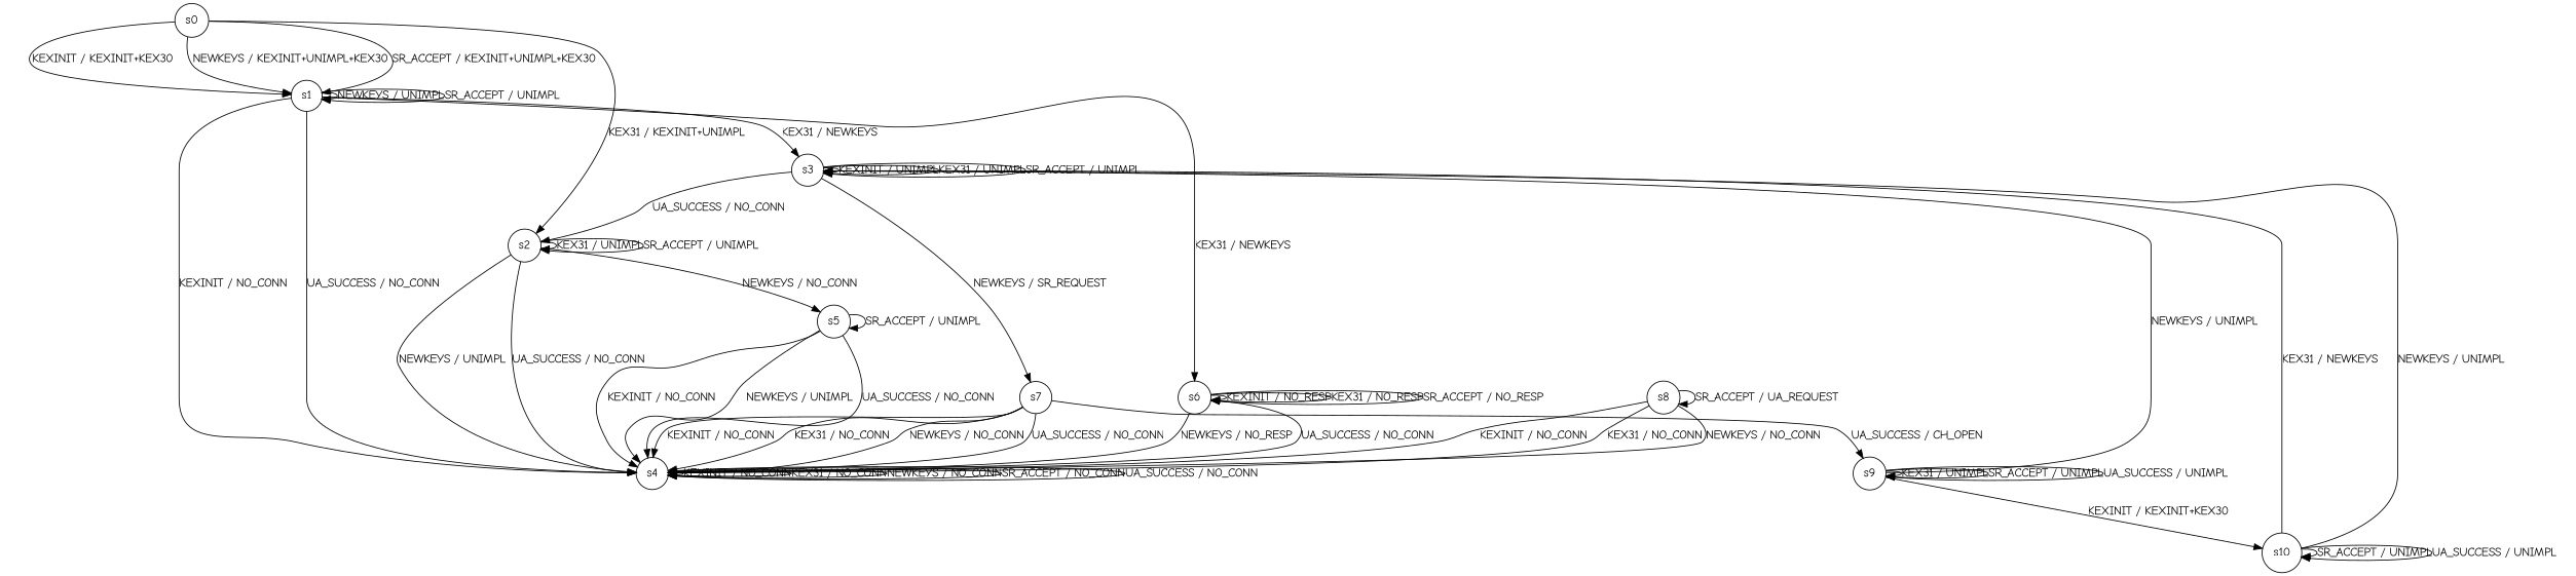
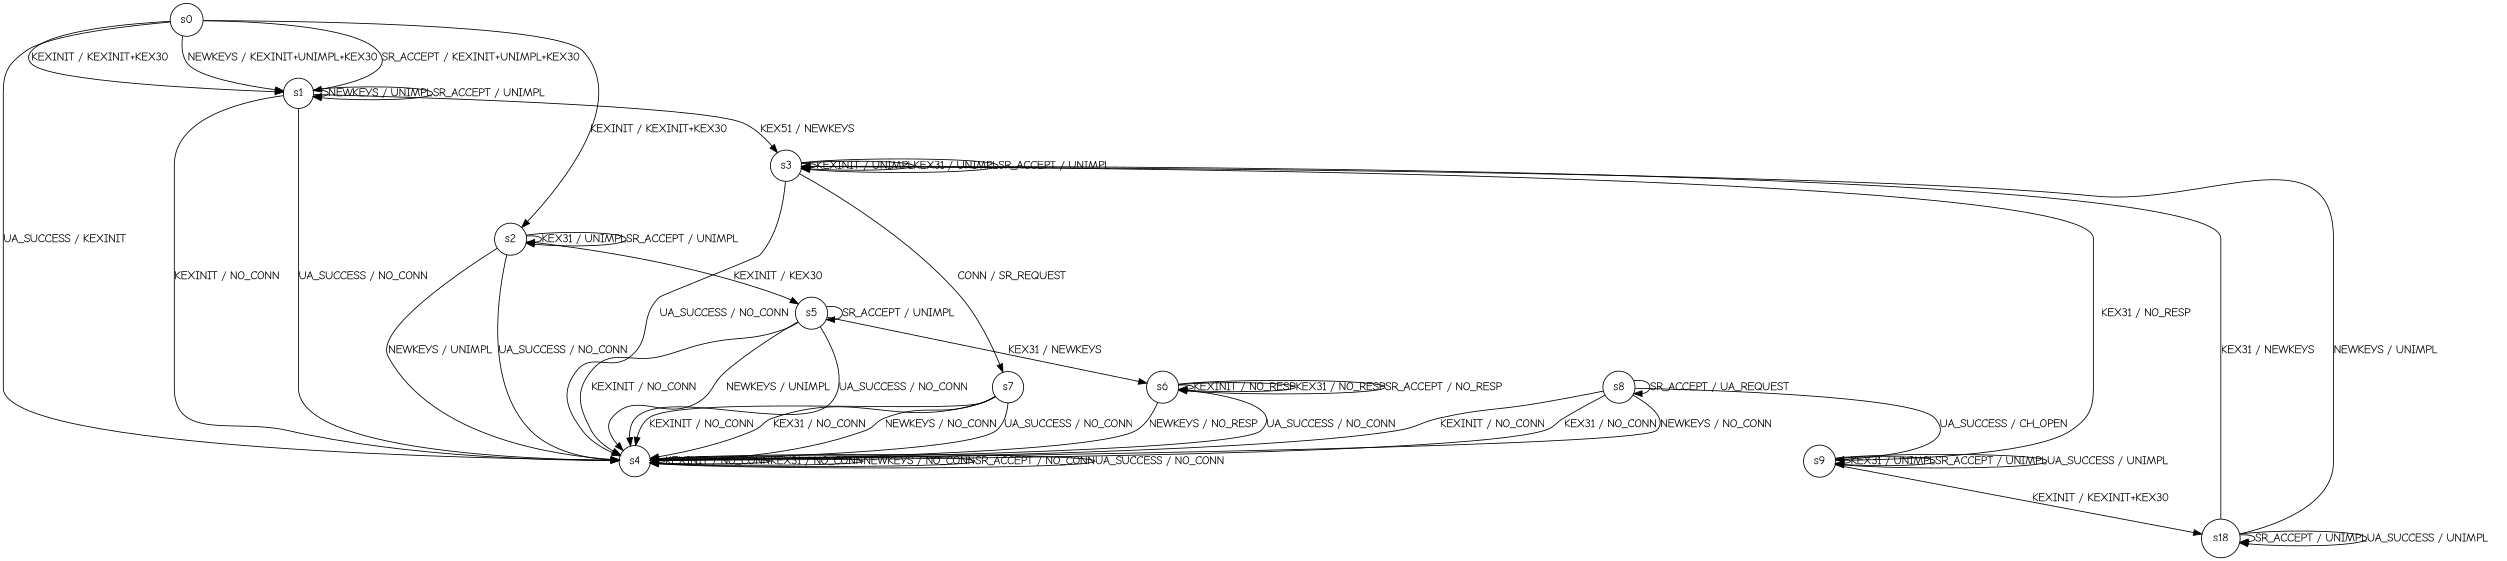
  digraph {
    fontname="Comic Neue"
    node [fontname="Comic Neue" shape=circle]
    edge [fontname="Comic Neue"]
    n1 [label=s0]
    n2 [label=s1]
    n3 [label=s2]
    n4 [label=s4]
    n5 [label=s3]
    n6 [label=s5]
    n7 [label=s7]
    n8 [label=s6]
    n9 [label=s8]
    n10 [label=s9]
-   n11 [label=s10]
+   n11 [label=s18]
    n1 -> n2 [label="KEXINIT / KEXINIT+KEX30"]
    n1 -> n2 [label="NEWKEYS / KEXINIT+UNIMPL+KEX30"]
    n1 -> n2 [label="SR_ACCEPT / KEXINIT+UNIMPL+KEX30"]
-   n1 -> n3 [label="KEX31 / KEXINIT+UNIMPL"]
+   n1 -> n3 [label="KEXINIT / KEXINIT+KEX30"]
+   n1 -> n4 [label="UA_SUCCESS / KEXINIT"]
    n2 -> n2 [label="NEWKEYS / UNIMPL"]
    n2 -> n2 [label="SR_ACCEPT / UNIMPL"]
    n2 -> n4 [label="KEXINIT / NO_CONN"]
    n2 -> n4 [label="UA_SUCCESS / NO_CONN"]
-   n2 -> n5 [label="KEX31 / NEWKEYS"]
+   n2 -> n5 [label="KEX51 / NEWKEYS"]
    n3 -> n3 [label="KEX31 / UNIMPL"]
    n3 -> n3 [label="SR_ACCEPT / UNIMPL"]
    n3 -> n4 [label="NEWKEYS / UNIMPL"]
    n3 -> n4 [label="UA_SUCCESS / NO_CONN"]
-   n3 -> n6 [label="NEWKEYS / NO_CONN"]
+   n3 -> n6 [label="KEXINIT / KEX30"]
    n4 -> n4 [label="KEXINIT / NO_CONN"]
    n4 -> n4 [label="KEX31 / NO_CONN"]
    n4 -> n4 [label="NEWKEYS / NO_CONN"]
    n4 -> n4 [label="SR_ACCEPT / NO_CONN"]
    n4 -> n4 [label="UA_SUCCESS / NO_CONN"]
-   n5 -> n3 [label="UA_SUCCESS / NO_CONN"]
+   n5 -> n4 [label="UA_SUCCESS / NO_CONN"]
    n5 -> n5 [label="KEXINIT / UNIMPL"]
    n5 -> n5 [label="KEX31 / UNIMPL"]
    n5 -> n5 [label="SR_ACCEPT / UNIMPL"]
-   n5 -> n7 [label="NEWKEYS / SR_REQUEST"]
+   n5 -> n7 [label="CONN / SR_REQUEST"]
    n6 -> n4 [label="KEXINIT / NO_CONN"]
    n6 -> n4 [label="NEWKEYS / UNIMPL"]
    n6 -> n4 [label="UA_SUCCESS / NO_CONN"]
    n6 -> n6 [label="SR_ACCEPT / UNIMPL"]
-   n2 -> n8 [label="KEX31 / NEWKEYS"]
+   n6 -> n8 [label="KEX31 / NEWKEYS"]
    n7 -> n4 [label="KEXINIT / NO_CONN"]
    n7 -> n4 [label="KEX31 / NO_CONN"]
    n7 -> n4 [label="NEWKEYS / NO_CONN"]
    n7 -> n4 [label="UA_SUCCESS / NO_CONN"]
    n8 -> n4 [label="NEWKEYS / NO_RESP"]
    n8 -> n4 [label="UA_SUCCESS / NO_CONN"]
    n8 -> n8 [label="KEXINIT / NO_RESP"]
    n8 -> n8 [label="KEX31 / NO_RESP"]
    n8 -> n8 [label="SR_ACCEPT / NO_RESP"]
    n9 -> n4 [label="KEXINIT / NO_CONN"]
    n9 -> n4 [label="KEX31 / NO_CONN"]
    n9 -> n4 [label="NEWKEYS / NO_CONN"]
    n9 -> n9 [label="SR_ACCEPT / UA_REQUEST"]
-   n7 -> n10 [label="UA_SUCCESS / CH_OPEN"]
-   n10 -> n5 [label="NEWKEYS / UNIMPL"]
+   n9 -> n10 [label="UA_SUCCESS / CH_OPEN"]
+   n10 -> n5 [label="KEX31 / NO_RESP"]
    n10 -> n10 [label="KEX31 / UNIMPL"]
    n10 -> n10 [label="SR_ACCEPT / UNIMPL"]
    n10 -> n10 [label="UA_SUCCESS / UNIMPL"]
    n10 -> n11 [label="KEXINIT / KEXINIT+KEX30"]
    n11 -> n5 [label="KEX31 / NEWKEYS"]
    n11 -> n5 [label="NEWKEYS / UNIMPL"]
    n11 -> n11 [label="SR_ACCEPT / UNIMPL"]
    n11 -> n11 [label="UA_SUCCESS / UNIMPL"]
  }
